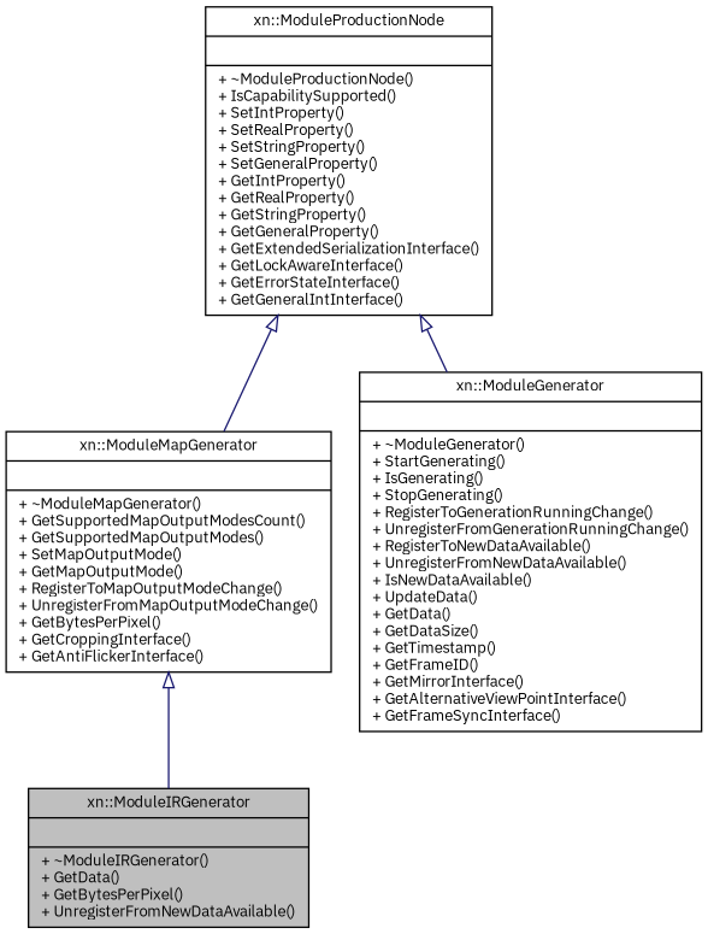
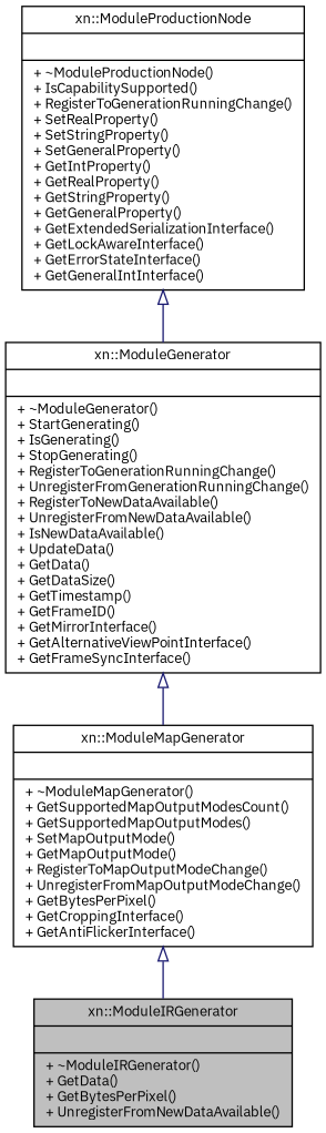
  digraph {
    fontname="IBM Plex Sans"
    node [color=black fillcolor=white fontname="IBM Plex Sans" fontsize=10 shape=record style=filled]
    edge [arrowtail=empty color=midnightblue dir=back fontname="IBM Plex Sans" fontsize=10 labelfontname=FreeSans labelfontsize=10 style=solid]
    n1 [fillcolor=grey75 fontcolor=black height=0.2 label="{xn::ModuleIRGenerator\n||+ ~ModuleIRGenerator()\l+ GetData()\l+ GetBytesPerPixel()\l+ UnregisterFromNewDataAvailable()\l}" width=0.4]
    n2 [height=0.2 label="{xn::ModuleMapGenerator\n||+ ~ModuleMapGenerator()\l+ GetSupportedMapOutputModesCount()\l+ GetSupportedMapOutputModes()\l+ SetMapOutputMode()\l+ GetMapOutputMode()\l+ RegisterToMapOutputModeChange()\l+ UnregisterFromMapOutputModeChange()\l+ GetBytesPerPixel()\l+ GetCroppingInterface()\l+ GetAntiFlickerInterface()\l}" width=0.4]
    n3 [height=0.2 label="{xn::ModuleGenerator\n||+ ~ModuleGenerator()\l+ StartGenerating()\l+ IsGenerating()\l+ StopGenerating()\l+ RegisterToGenerationRunningChange()\l+ UnregisterFromGenerationRunningChange()\l+ RegisterToNewDataAvailable()\l+ UnregisterFromNewDataAvailable()\l+ IsNewDataAvailable()\l+ UpdateData()\l+ GetData()\l+ GetDataSize()\l+ GetTimestamp()\l+ GetFrameID()\l+ GetMirrorInterface()\l+ GetAlternativeViewPointInterface()\l+ GetFrameSyncInterface()\l}" width=0.4]
-   n4 [height=0.2 label="{xn::ModuleProductionNode\n||+ ~ModuleProductionNode()\l+ IsCapabilitySupported()\l+ SetIntProperty()\l+ SetRealProperty()\l+ SetStringProperty()\l+ SetGeneralProperty()\l+ GetIntProperty()\l+ GetRealProperty()\l+ GetStringProperty()\l+ GetGeneralProperty()\l+ GetExtendedSerializationInterface()\l+ GetLockAwareInterface()\l+ GetErrorStateInterface()\l+ GetGeneralIntInterface()\l}" width=0.4]
+   n4 [height=0.2 label="{xn::ModuleProductionNode\n||+ ~ModuleProductionNode()\l+ IsCapabilitySupported()\l+ RegisterToGenerationRunningChange()\l+ SetRealProperty()\l+ SetStringProperty()\l+ SetGeneralProperty()\l+ GetIntProperty()\l+ GetRealProperty()\l+ GetStringProperty()\l+ GetGeneralProperty()\l+ GetExtendedSerializationInterface()\l+ GetLockAwareInterface()\l+ GetErrorStateInterface()\l+ GetGeneralIntInterface()\l}" width=0.4]
    n2 -> n1
-   n4 -> n2
+   n3 -> n2
    n4 -> n3
  }
